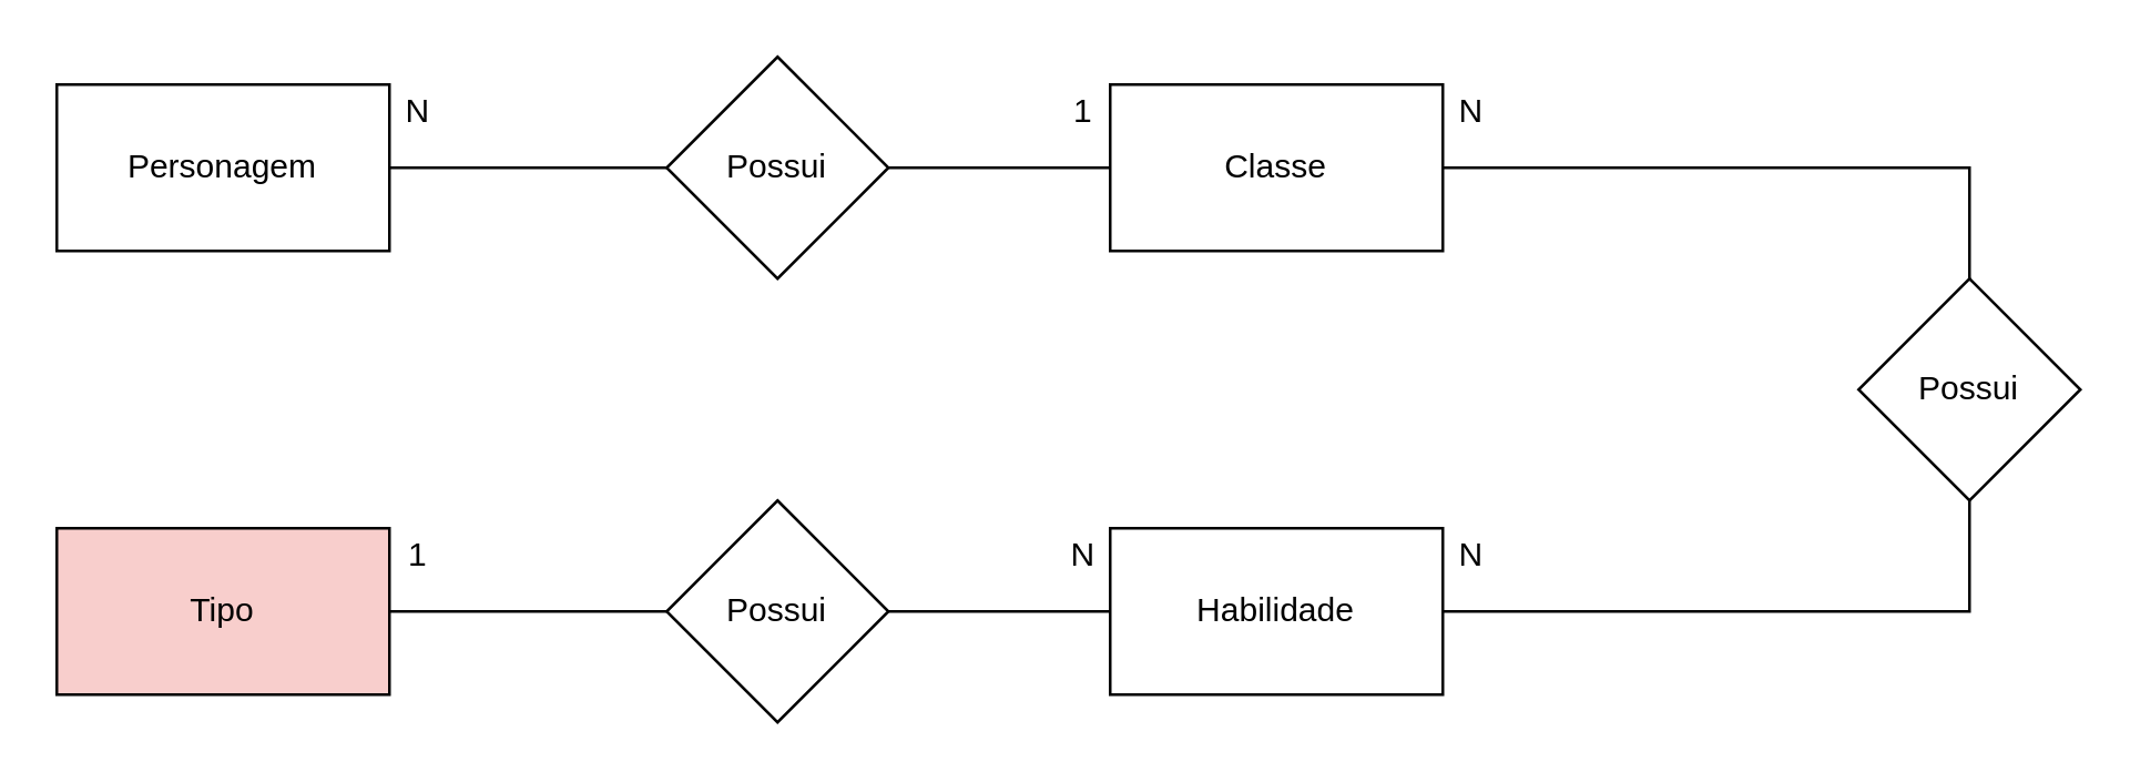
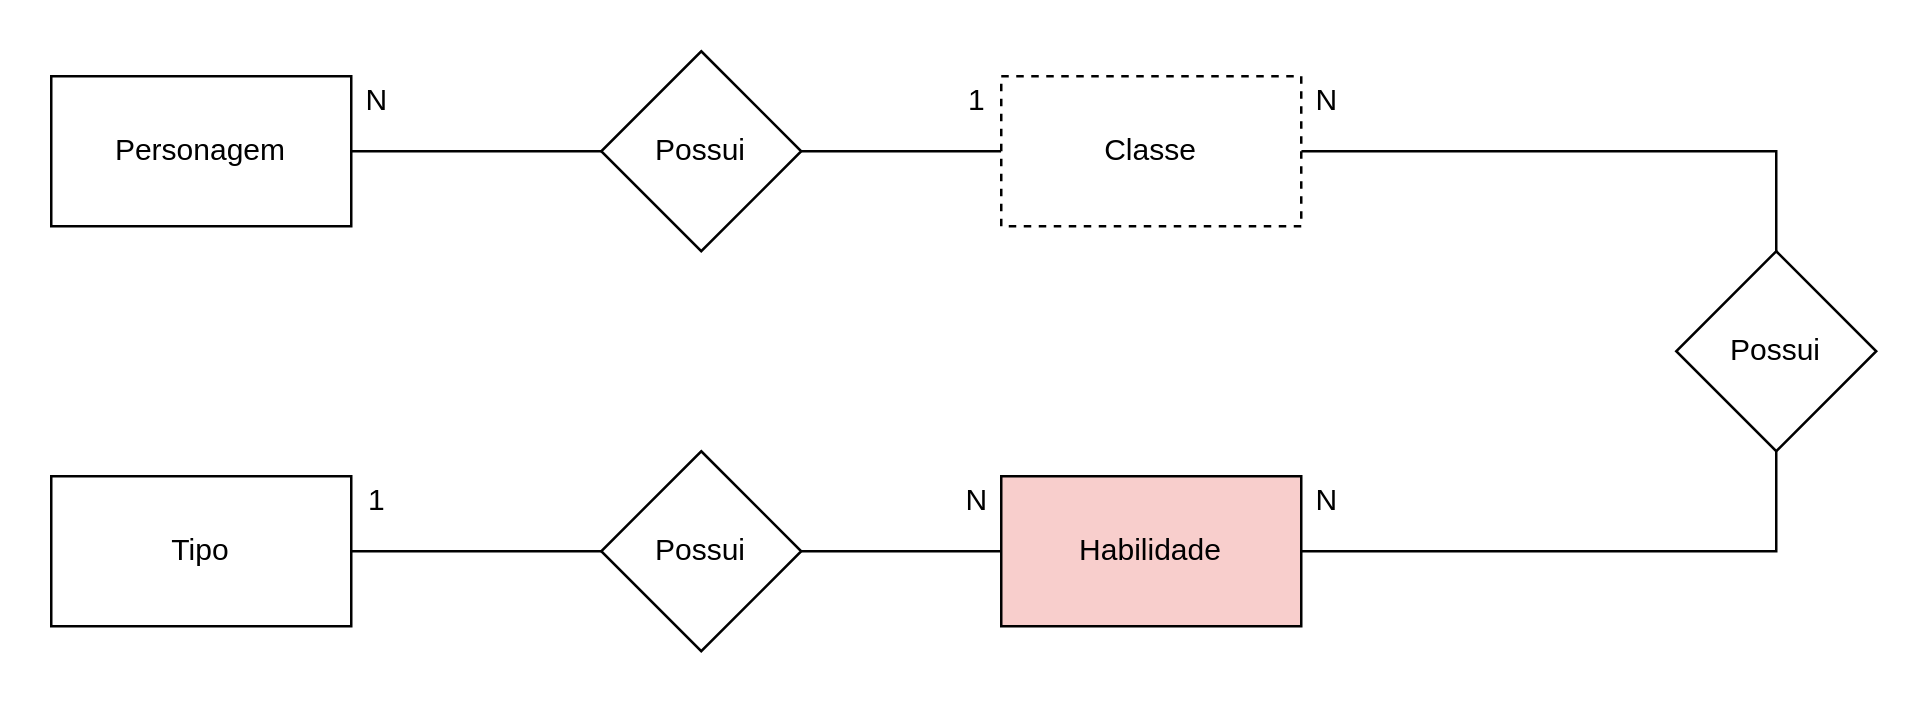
  <mxCell id="0" />
  <mxCell id="1" parent="0" />
  <mxCell id="2" value="" style="edgeStyle=orthogonalEdgeStyle;rounded=0;orthogonalLoop=1;jettySize=auto;html=1;endArrow=none;endFill=0;" parent="1" source="3" target="5" edge="1"><mxGeometry relative="1" as="geometry" /></mxCell>
  <mxCell id="3" value="Personagem" style="whiteSpace=wrap;html=1;" parent="1" vertex="1"><mxGeometry x="20" y="30" width="120" height="60" as="geometry" /></mxCell>
  <mxCell id="4" value="" style="edgeStyle=orthogonalEdgeStyle;rounded=0;orthogonalLoop=1;jettySize=auto;html=1;endArrow=none;endFill=0;" parent="1" source="5" target="7" edge="1"><mxGeometry relative="1" as="geometry" /></mxCell>
  <mxCell id="5" value="Possui" style="rhombus;whiteSpace=wrap;html=1;" parent="1" vertex="1"><mxGeometry x="240" y="20" width="80" height="80" as="geometry" /></mxCell>
  <mxCell id="6" value="" style="edgeStyle=orthogonalEdgeStyle;rounded=0;orthogonalLoop=1;jettySize=auto;html=1;endArrow=none;endFill=0;" edge="1" parent="1" source="7" target="20"><mxGeometry relative="1" as="geometry" /></mxCell>
- <mxCell id="7" value="Classe" style="whiteSpace=wrap;html=1;" parent="1" vertex="1"><mxGeometry x="400" y="30" width="120" height="60" as="geometry" /></mxCell>
+ <mxCell id="7" value="Classe" style="whiteSpace=wrap;html=1;dashed=1;" parent="1" vertex="1"><mxGeometry x="400" y="30" width="120" height="60" as="geometry" /></mxCell>
  <mxCell id="8" value="" style="edgeStyle=orthogonalEdgeStyle;rounded=0;orthogonalLoop=1;jettySize=auto;html=1;endArrow=none;endFill=0;" parent="1" source="10" target="12" edge="1"><mxGeometry relative="1" as="geometry" /></mxCell>
  <mxCell id="9" value="" style="edgeStyle=orthogonalEdgeStyle;rounded=0;orthogonalLoop=1;jettySize=auto;html=1;endArrow=none;endFill=0;" edge="1" parent="1" source="10" target="20"><mxGeometry relative="1" as="geometry" /></mxCell>
- <mxCell id="10" value="Habilidade" style="whiteSpace=wrap;html=1;" parent="1" vertex="1"><mxGeometry x="400" y="190" width="120" height="60" as="geometry" /></mxCell>
+ <mxCell id="10" value="Habilidade" style="whiteSpace=wrap;html=1;fillColor=#f8cecc;" parent="1" vertex="1"><mxGeometry x="400" y="190" width="120" height="60" as="geometry" /></mxCell>
  <mxCell id="11" value="" style="edgeStyle=orthogonalEdgeStyle;rounded=0;orthogonalLoop=1;jettySize=auto;html=1;endArrow=none;endFill=0;entryX=1;entryY=0.5;entryDx=0;entryDy=0;" parent="1" source="12" target="13" edge="1"><mxGeometry relative="1" as="geometry"><mxPoint x="370" y="293" as="targetPoint" /></mxGeometry></mxCell>
  <mxCell id="12" value="Possui" style="rhombus;whiteSpace=wrap;html=1;" parent="1" vertex="1"><mxGeometry x="240" y="180" width="80" height="80" as="geometry" /></mxCell>
- <mxCell id="13" value="Tipo" style="whiteSpace=wrap;html=1;fillColor=#f8cecc;" parent="1" vertex="1"><mxGeometry x="20" y="190" width="120" height="60" as="geometry" /></mxCell>
+ <mxCell id="13" value="Tipo" style="whiteSpace=wrap;html=1;" parent="1" vertex="1"><mxGeometry x="20" y="190" width="120" height="60" as="geometry" /></mxCell>
  <mxCell id="14" value="N" style="text;html=1;align=center;verticalAlign=middle;resizable=0;points=[];autosize=1;" parent="1" vertex="1"><mxGeometry x="520" y="30" width="20" height="20" as="geometry" /></mxCell>
  <mxCell id="15" value="N" style="text;html=1;align=center;verticalAlign=middle;resizable=0;points=[];autosize=1;" parent="1" vertex="1"><mxGeometry x="140" y="30" width="20" height="20" as="geometry" /></mxCell>
  <mxCell id="16" value="1" style="text;html=1;align=center;verticalAlign=middle;resizable=0;points=[];autosize=1;" parent="1" vertex="1"><mxGeometry x="380" y="30" width="20" height="20" as="geometry" /></mxCell>
  <mxCell id="17" value="N" style="text;html=1;align=center;verticalAlign=middle;resizable=0;points=[];autosize=1;" vertex="1" parent="1"><mxGeometry x="520" y="190" width="20" height="20" as="geometry" /></mxCell>
  <mxCell id="18" value="N" style="text;html=1;align=center;verticalAlign=middle;resizable=0;points=[];autosize=1;" vertex="1" parent="1"><mxGeometry x="380" y="190" width="20" height="20" as="geometry" /></mxCell>
  <mxCell id="19" value="1" style="text;html=1;align=center;verticalAlign=middle;resizable=0;points=[];autosize=1;" vertex="1" parent="1"><mxGeometry x="140" y="190" width="20" height="20" as="geometry" /></mxCell>
  <mxCell id="20" value="Possui" style="rhombus;whiteSpace=wrap;html=1;" vertex="1" parent="1"><mxGeometry x="670" y="100" width="80" height="80" as="geometry" /></mxCell>
